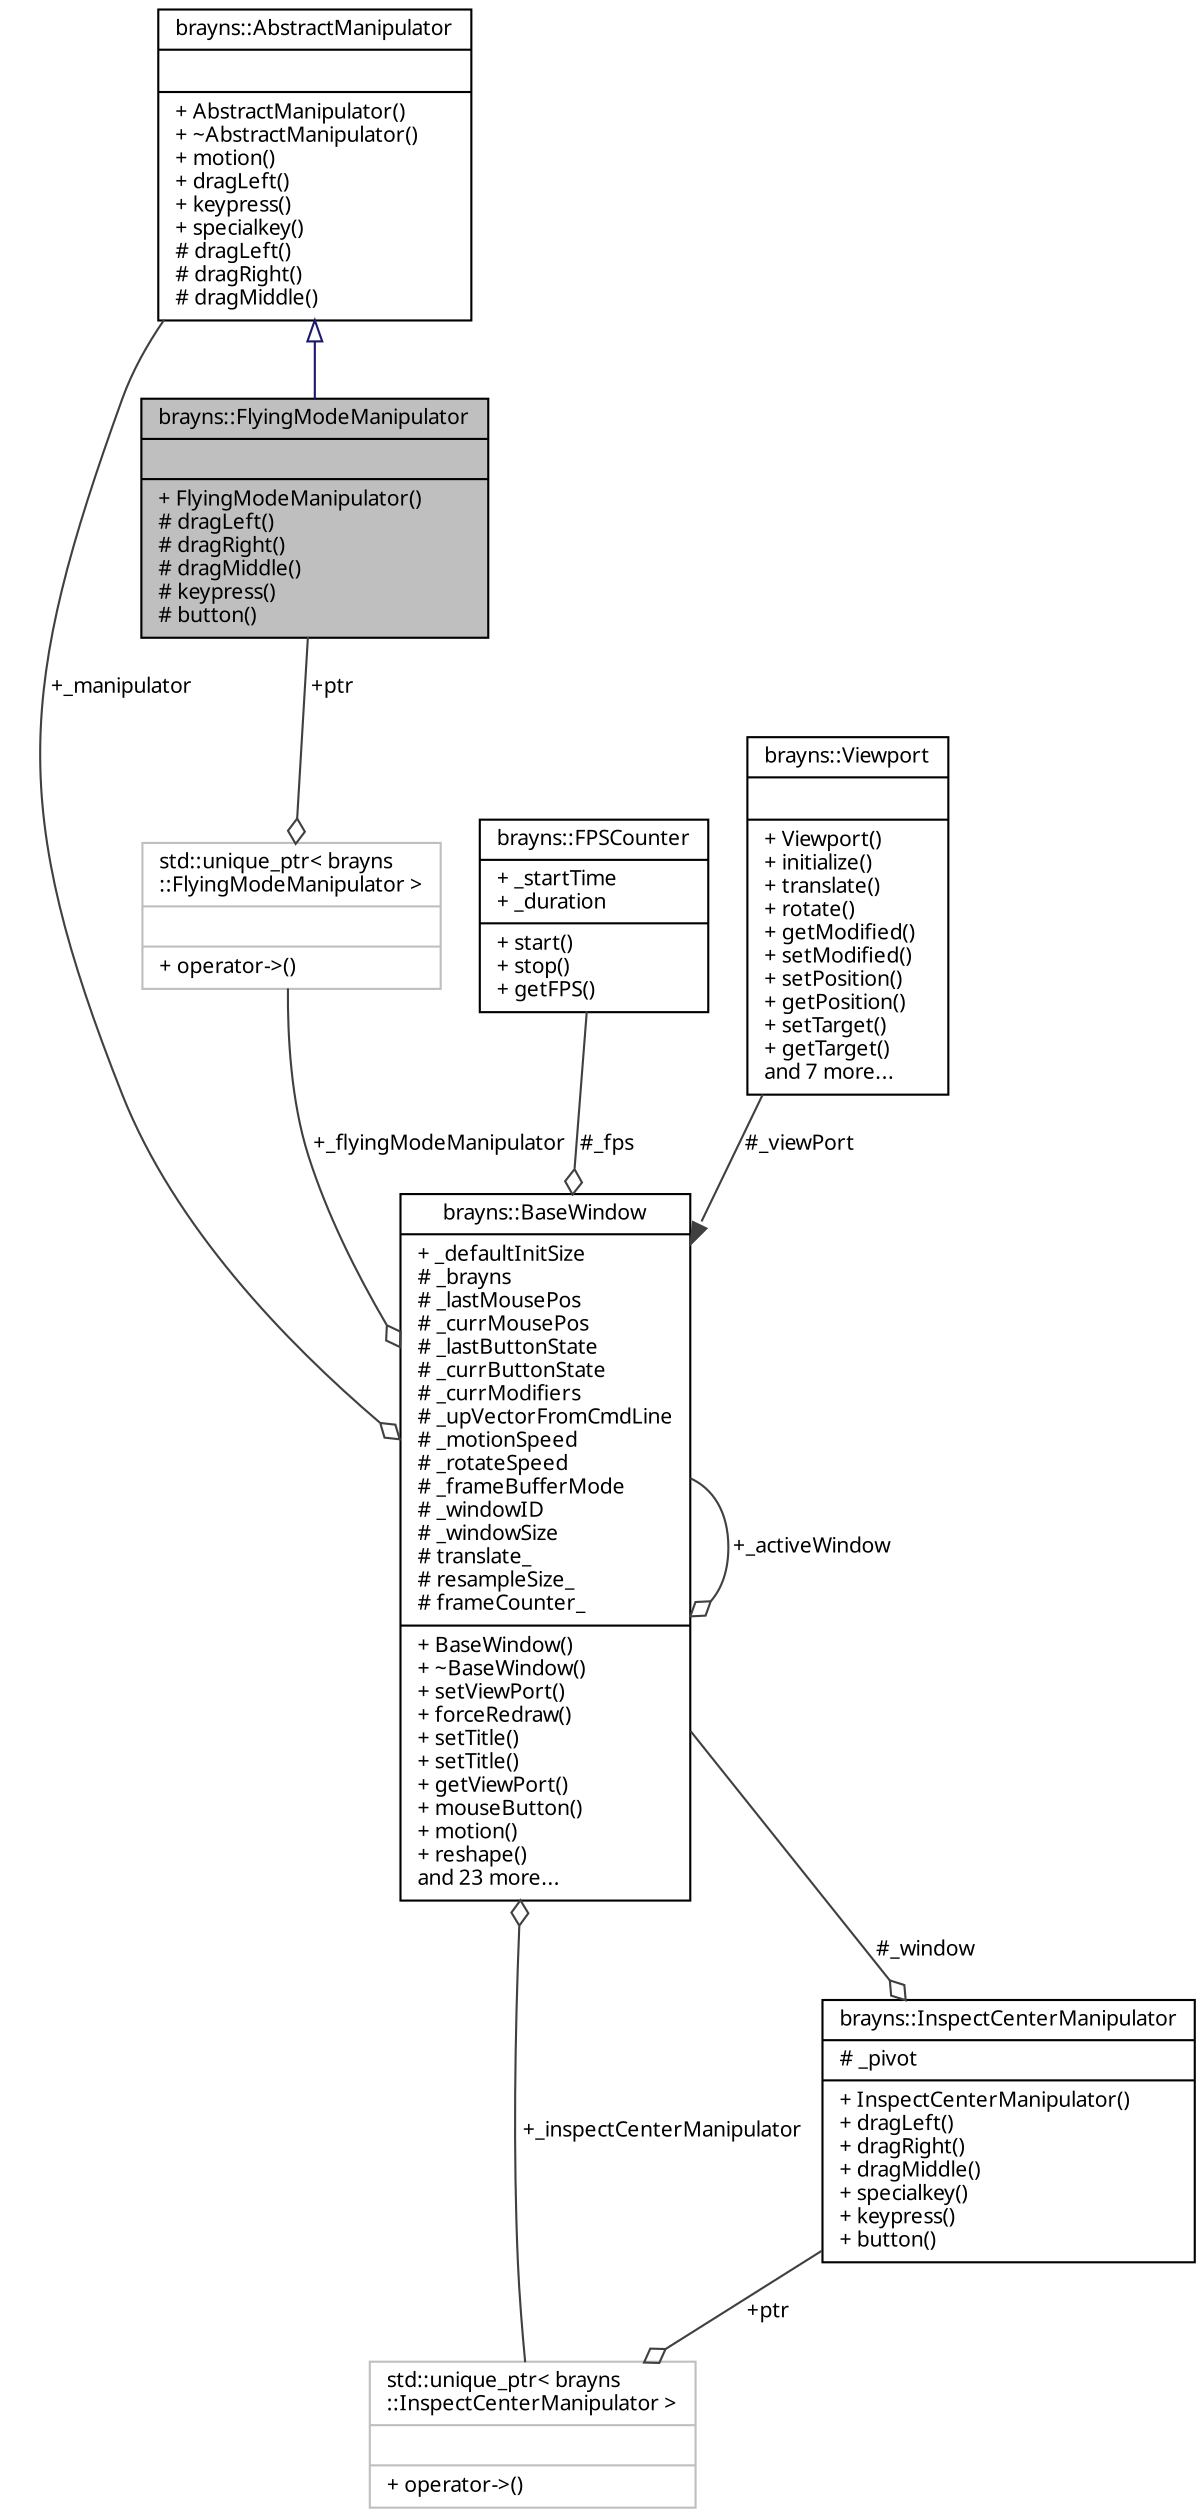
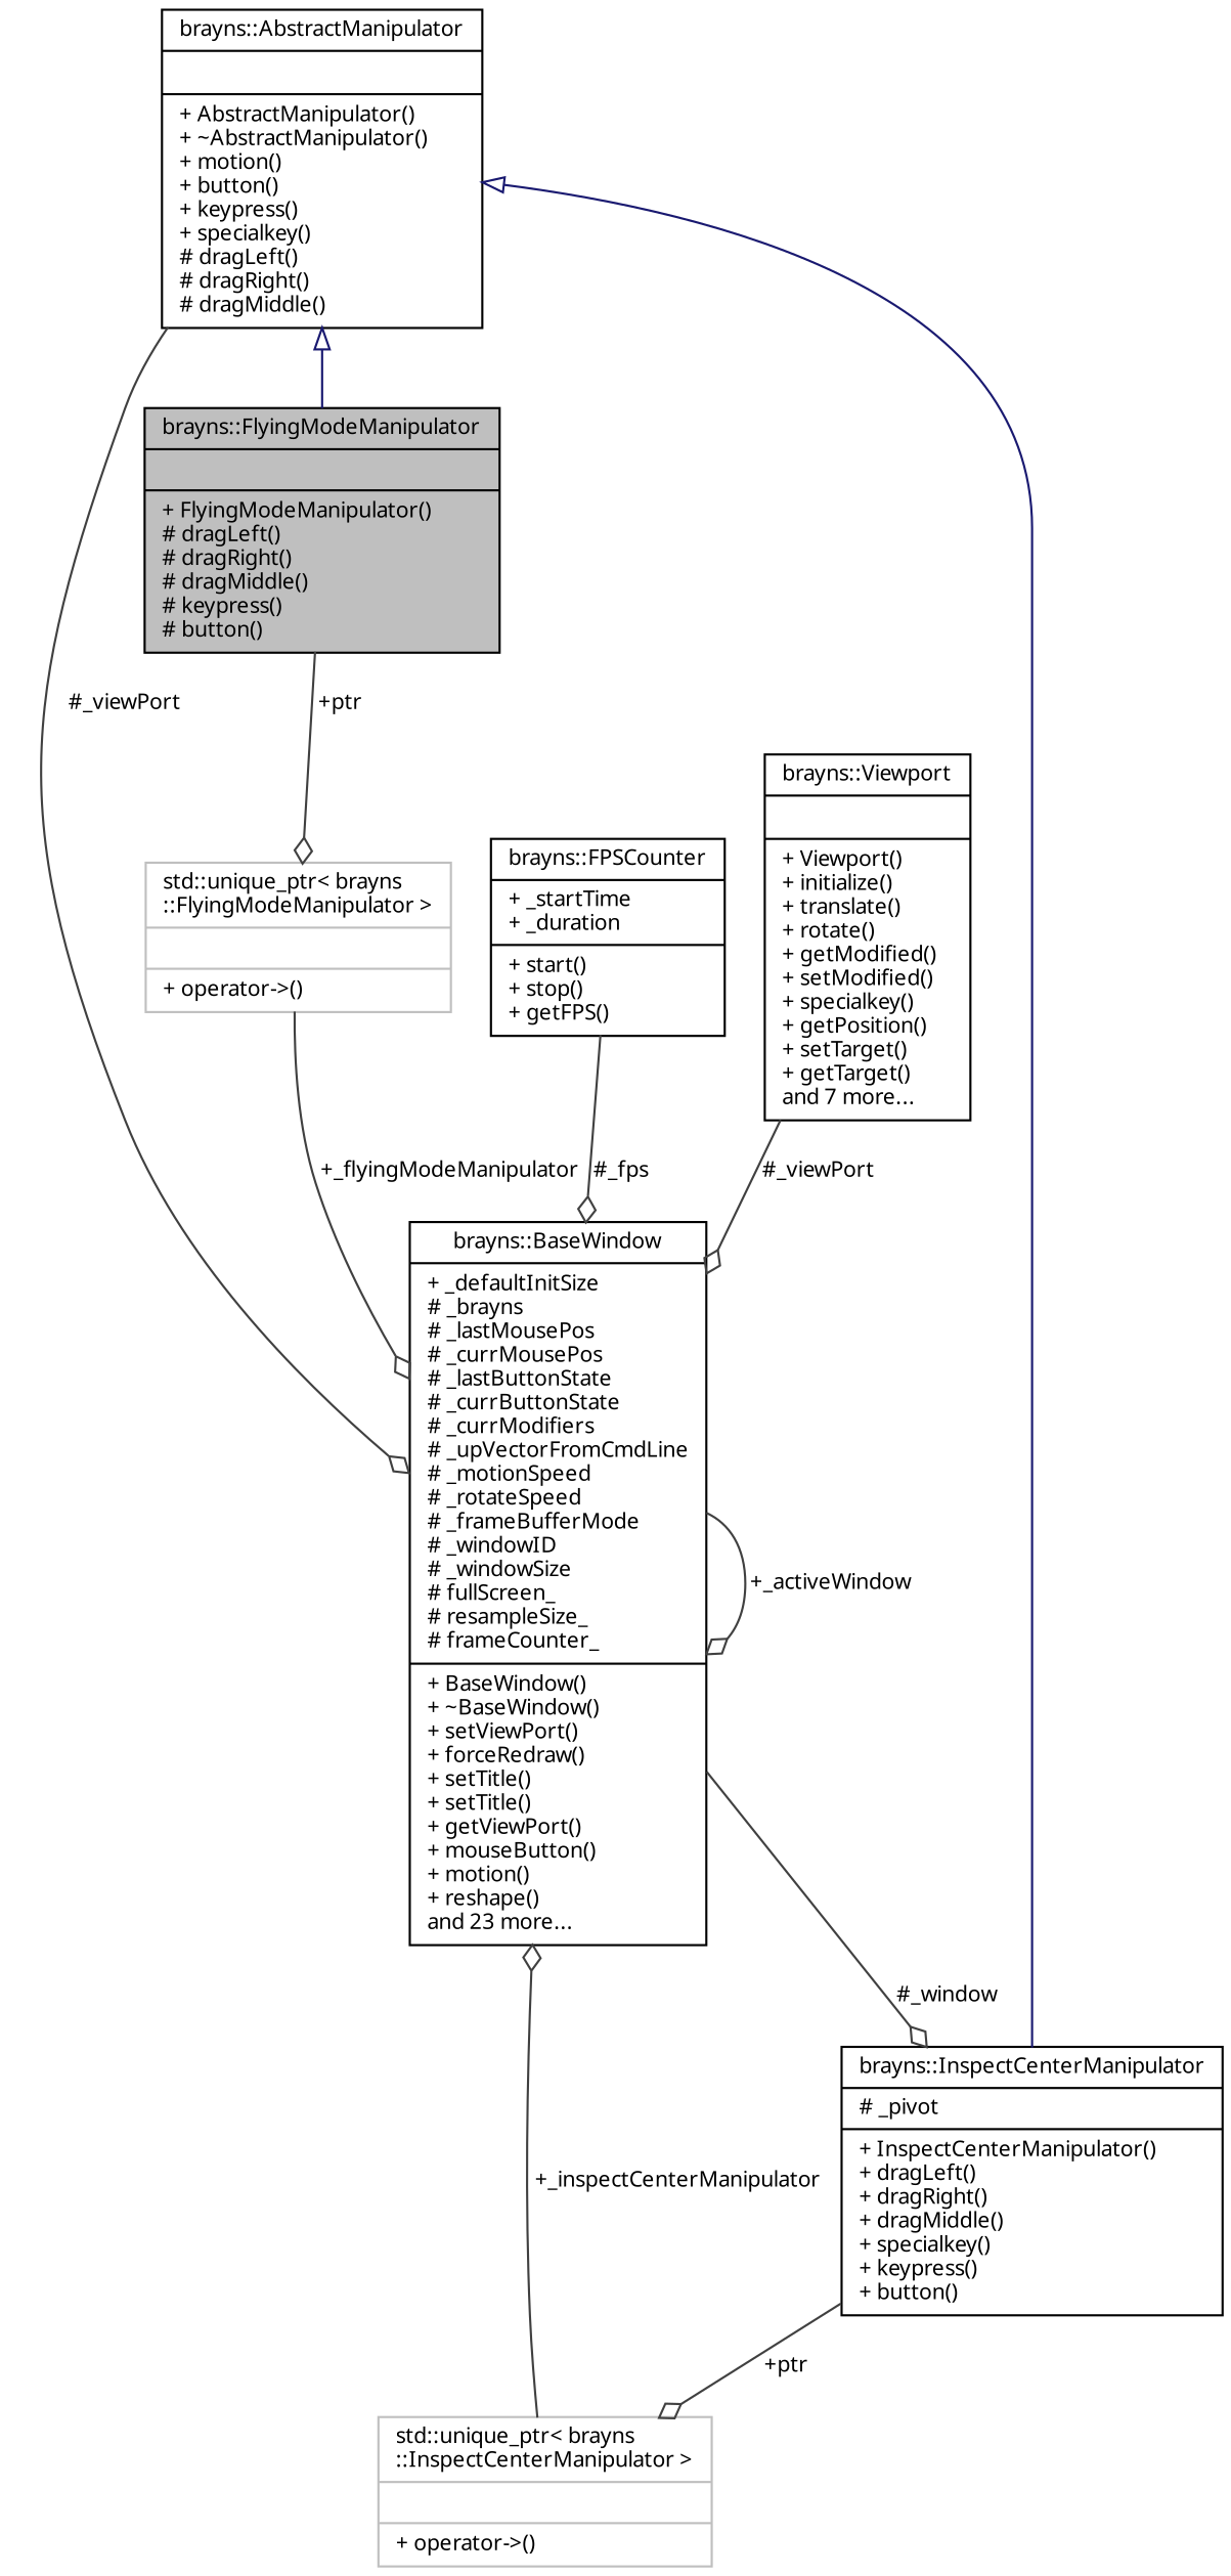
  digraph {
    node [color=black fillcolor=white fontname=Sans fontsize=10 shape=record style=filled]
    edge [arrowhead=odiamond color=grey25 fontname=Sans fontsize=10 labelfontname=Sans labelfontsize=10 style=solid]
    n1 [fillcolor=grey75 fontcolor=black height=0.2 label="{brayns::FlyingModeManipulator\n||+ FlyingModeManipulator()\l# dragLeft()\l# dragRight()\l# dragMiddle()\l# keypress()\l# button()\l}" width=0.4]
    n2 [color=grey75 height=0.2 label="{std::unique_ptr\< brayns\l::FlyingModeManipulator \>\n||+ operator-\>()\l}" width=0.4]
-   n3 [height=0.2 label="{brayns::BaseWindow\n|+ _defaultInitSize\l# _brayns\l# _lastMousePos\l# _currMousePos\l# _lastButtonState\l# _currButtonState\l# _currModifiers\l# _upVectorFromCmdLine\l# _motionSpeed\l# _rotateSpeed\l# _frameBufferMode\l# _windowID\l# _windowSize\l# translate_\l# resampleSize_\l# frameCounter_\l|+ BaseWindow()\l+ ~BaseWindow()\l+ setViewPort()\l+ forceRedraw()\l+ setTitle()\l+ setTitle()\l+ getViewPort()\l+ mouseButton()\l+ motion()\l+ reshape()\land 23 more...\l}" width=0.4]
-   n4 [height=0.2 label="{brayns::AbstractManipulator\n||+ AbstractManipulator()\l+ ~AbstractManipulator()\l+ motion()\l+ dragLeft()\l+ keypress()\l+ specialkey()\l# dragLeft()\l# dragRight()\l# dragMiddle()\l}" width=0.4]
+   n3 [height=0.2 label="{brayns::BaseWindow\n|+ _defaultInitSize\l# _brayns\l# _lastMousePos\l# _currMousePos\l# _lastButtonState\l# _currButtonState\l# _currModifiers\l# _upVectorFromCmdLine\l# _motionSpeed\l# _rotateSpeed\l# _frameBufferMode\l# _windowID\l# _windowSize\l# fullScreen_\l# resampleSize_\l# frameCounter_\l|+ BaseWindow()\l+ ~BaseWindow()\l+ setViewPort()\l+ forceRedraw()\l+ setTitle()\l+ setTitle()\l+ getViewPort()\l+ mouseButton()\l+ motion()\l+ reshape()\land 23 more...\l}" width=0.4]
+   n4 [height=0.2 label="{brayns::AbstractManipulator\n||+ AbstractManipulator()\l+ ~AbstractManipulator()\l+ motion()\l+ button()\l+ keypress()\l+ specialkey()\l# dragLeft()\l# dragRight()\l# dragMiddle()\l}" width=0.4]
    n5 [height=0.2 label="{brayns::InspectCenterManipulator\n|# _pivot\l|+ InspectCenterManipulator()\l+ dragLeft()\l+ dragRight()\l+ dragMiddle()\l+ specialkey()\l+ keypress()\l+ button()\l}" width=0.4]
    n6 [color=grey75 height=0.2 label="{std::unique_ptr\< brayns\l::InspectCenterManipulator \>\n||+ operator-\>()\l}" width=0.4]
    n7 [height=0.2 label="{brayns::FPSCounter\n|+ _startTime\l+ _duration\l|+ start()\l+ stop()\l+ getFPS()\l}" width=0.4]
-   n8 [height=0.2 label="{brayns::Viewport\n||+ Viewport()\l+ initialize()\l+ translate()\l+ rotate()\l+ getModified()\l+ setModified()\l+ setPosition()\l+ getPosition()\l+ setTarget()\l+ getTarget()\land 7 more...\l}" width=0.4]
+   n8 [height=0.2 label="{brayns::Viewport\n||+ Viewport()\l+ initialize()\l+ translate()\l+ rotate()\l+ getModified()\l+ setModified()\l+ specialkey()\l+ getPosition()\l+ setTarget()\l+ getTarget()\land 7 more...\l}" width=0.4]
    n1 -> n2 [label=" +ptr"]
    n2 -> n3 [label=" +_flyingModeManipulator"]
    n3 -> n3 [label=" +_activeWindow"]
    n3 -> n5 [label=" #_window"]
    n4 -> n1 [arrowtail=onormal color=midnightblue dir=back arrowhead=""]
-   n4 -> n3 [label=" +_manipulator"]
+   n4 -> n3 [label=" #_viewPort"]
+   n4 -> n5 [arrowtail=onormal color=midnightblue dir=back arrowhead=""]
    n5 -> n6 [label=" +ptr"]
    n6 -> n3 [label=" +_inspectCenterManipulator"]
    n7 -> n3 [label=" #_fps"]
-   n8 -> n3 [arrowhead=normal label=" #_viewPort"]
+   n8 -> n3 [label=" #_viewPort"]
  }
